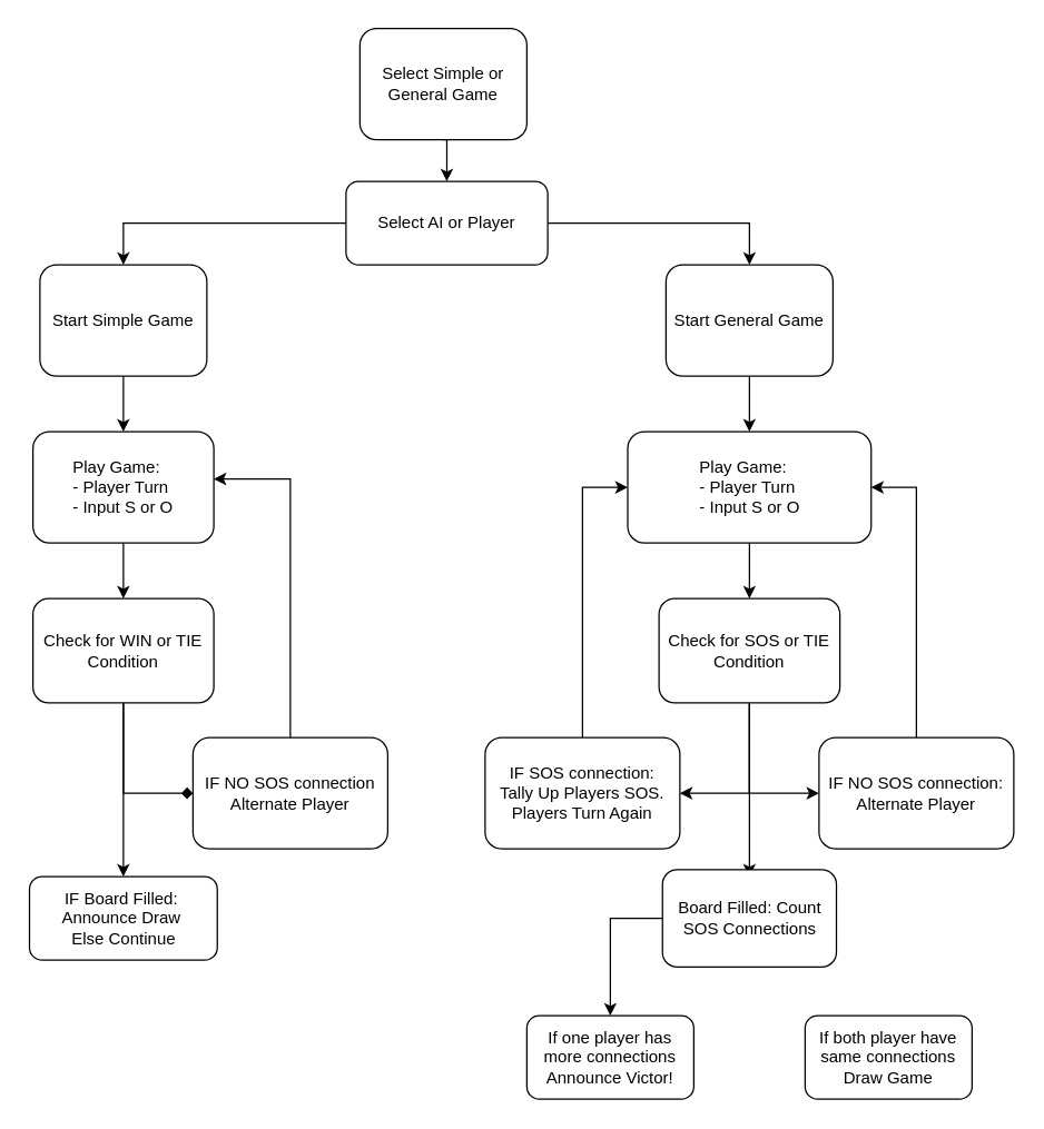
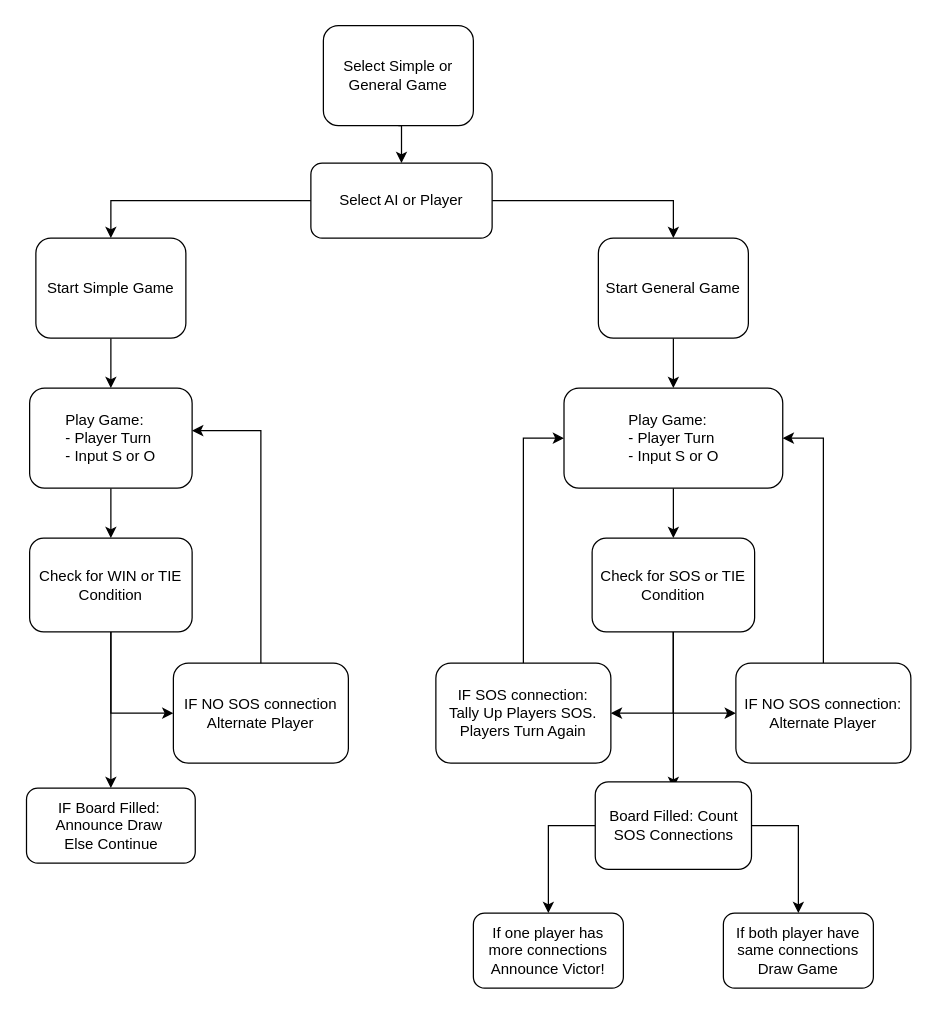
  <mxCell id="0" />
  <mxCell id="1" parent="0" />
  <mxCell id="2" value="Select Simple or General Game" style="rounded=1;whiteSpace=wrap;html=1;" vertex="1" parent="1"><mxGeometry x="258" y="20" width="120" height="80" as="geometry" /></mxCell>
  <mxCell id="3" style="edgeStyle=orthogonalEdgeStyle;rounded=0;orthogonalLoop=1;jettySize=auto;html=1;exitX=0.5;exitY=1;exitDx=0;exitDy=0;entryX=0.5;entryY=0;entryDx=0;entryDy=0;" edge="1" parent="1" source="4" target="8"><mxGeometry relative="1" as="geometry" /></mxCell>
  <mxCell id="4" value="Start Simple Game" style="rounded=1;whiteSpace=wrap;html=1;" vertex="1" parent="1"><mxGeometry x="28" y="190" width="120" height="80" as="geometry" /></mxCell>
  <mxCell id="5" style="edgeStyle=orthogonalEdgeStyle;rounded=0;orthogonalLoop=1;jettySize=auto;html=1;exitX=0.5;exitY=1;exitDx=0;exitDy=0;entryX=0.5;entryY=0;entryDx=0;entryDy=0;" edge="1" parent="1" source="6" target="13"><mxGeometry relative="1" as="geometry" /></mxCell>
  <mxCell id="6" value="Start General Game" style="rounded=1;whiteSpace=wrap;html=1;" vertex="1" parent="1"><mxGeometry x="478" y="190" width="120" height="80" as="geometry" /></mxCell>
  <mxCell id="7" value="" style="edgeStyle=orthogonalEdgeStyle;rounded=0;orthogonalLoop=1;jettySize=auto;html=1;" edge="1" parent="1" source="8" target="11"><mxGeometry relative="1" as="geometry" /></mxCell>
  <mxCell id="8" value="&lt;div style=&quot;text-align: left;&quot;&gt;Play Game:&lt;/div&gt;&lt;div style=&quot;text-align: left;&quot;&gt;- Player Turn&lt;/div&gt;&lt;div style=&quot;text-align: left;&quot;&gt;- Input S or O&lt;/div&gt;" style="rounded=1;whiteSpace=wrap;html=1;" vertex="1" parent="1"><mxGeometry x="23" y="310" width="130" height="80" as="geometry" /></mxCell>
- <mxCell id="9" style="edgeStyle=orthogonalEdgeStyle;rounded=0;orthogonalLoop=1;jettySize=auto;html=1;exitX=0.5;exitY=1;exitDx=0;exitDy=0;entryX=0;entryY=0.5;entryDx=0;entryDy=0;endArrow=diamond;" edge="1" parent="1" source="11" target="14"><mxGeometry relative="1" as="geometry" /></mxCell>
+ <mxCell id="9" style="edgeStyle=orthogonalEdgeStyle;rounded=0;orthogonalLoop=1;jettySize=auto;html=1;exitX=0.5;exitY=1;exitDx=0;exitDy=0;entryX=0;entryY=0.5;entryDx=0;entryDy=0;" edge="1" parent="1" source="11" target="14"><mxGeometry relative="1" as="geometry" /></mxCell>
  <mxCell id="10" style="edgeStyle=orthogonalEdgeStyle;rounded=0;orthogonalLoop=1;jettySize=auto;html=1;exitX=0.5;exitY=1;exitDx=0;exitDy=0;entryX=0.5;entryY=0;entryDx=0;entryDy=0;" edge="1" parent="1" source="11" target="16"><mxGeometry relative="1" as="geometry" /></mxCell>
  <mxCell id="11" value="&lt;div style=&quot;&quot;&gt;Check for WIN or TIE Condition&lt;/div&gt;" style="rounded=1;whiteSpace=wrap;html=1;align=center;" vertex="1" parent="1"><mxGeometry x="23" y="430" width="130" height="75" as="geometry" /></mxCell>
  <mxCell id="12" style="edgeStyle=orthogonalEdgeStyle;rounded=0;orthogonalLoop=1;jettySize=auto;html=1;exitX=0.5;exitY=1;exitDx=0;exitDy=0;entryX=0.5;entryY=0;entryDx=0;entryDy=0;" edge="1" parent="1" source="13" target="20"><mxGeometry relative="1" as="geometry" /></mxCell>
  <mxCell id="13" value="&lt;div style=&quot;text-align: left;&quot;&gt;Play Game:&lt;/div&gt;&lt;div style=&quot;text-align: left;&quot;&gt;- Player Turn&lt;/div&gt;&lt;div style=&quot;text-align: left;&quot;&gt;- Input S or O&lt;/div&gt;" style="rounded=1;whiteSpace=wrap;html=1;" vertex="1" parent="1"><mxGeometry x="450.5" y="310" width="175" height="80" as="geometry" /></mxCell>
  <mxCell id="14" value="IF NO SOS connection&lt;div&gt;Alternate Player&lt;/div&gt;" style="rounded=1;whiteSpace=wrap;html=1;" vertex="1" parent="1"><mxGeometry x="138" y="530" width="140" height="80" as="geometry" /></mxCell>
  <mxCell id="15" style="edgeStyle=orthogonalEdgeStyle;rounded=0;orthogonalLoop=1;jettySize=auto;html=1;exitX=0.5;exitY=0;exitDx=0;exitDy=0;entryX=1;entryY=0.425;entryDx=0;entryDy=0;entryPerimeter=0;" edge="1" parent="1" source="14" target="8"><mxGeometry relative="1" as="geometry" /></mxCell>
  <mxCell id="16" value="IF Board Filled:&amp;nbsp;&lt;div&gt;Announce Draw&amp;nbsp;&lt;div&gt;Else Continue&lt;/div&gt;&lt;/div&gt;" style="rounded=1;whiteSpace=wrap;html=1;" vertex="1" parent="1"><mxGeometry x="20.5" y="630" width="135" height="60" as="geometry" /></mxCell>
  <mxCell id="17" style="edgeStyle=orthogonalEdgeStyle;rounded=0;orthogonalLoop=1;jettySize=auto;html=1;exitX=0.5;exitY=1;exitDx=0;exitDy=0;entryX=0;entryY=0.5;entryDx=0;entryDy=0;" edge="1" source="20" target="24" parent="1"><mxGeometry relative="1" as="geometry" /></mxCell>
  <mxCell id="18" style="edgeStyle=orthogonalEdgeStyle;rounded=0;orthogonalLoop=1;jettySize=auto;html=1;exitX=0.5;exitY=1;exitDx=0;exitDy=0;entryX=1;entryY=0.5;entryDx=0;entryDy=0;" edge="1" source="20" target="22" parent="1"><mxGeometry relative="1" as="geometry"><Array as="points"><mxPoint x="538" y="570" /></Array></mxGeometry></mxCell>
  <mxCell id="19" style="edgeStyle=orthogonalEdgeStyle;rounded=0;orthogonalLoop=1;jettySize=auto;html=1;exitX=0.5;exitY=1;exitDx=0;exitDy=0;" edge="1" parent="1" source="20"><mxGeometry relative="1" as="geometry"><mxPoint x="538" y="630" as="targetPoint" /></mxGeometry></mxCell>
  <mxCell id="20" value="&lt;div style=&quot;&quot;&gt;Check for SOS or TIE Condition&lt;/div&gt;" style="rounded=1;whiteSpace=wrap;html=1;align=center;" vertex="1" parent="1"><mxGeometry x="473" y="430" width="130" height="75" as="geometry" /></mxCell>
  <mxCell id="21" style="edgeStyle=orthogonalEdgeStyle;rounded=0;orthogonalLoop=1;jettySize=auto;html=1;exitX=0.5;exitY=0;exitDx=0;exitDy=0;entryX=0;entryY=0.5;entryDx=0;entryDy=0;" edge="1" parent="1" source="22" target="13"><mxGeometry relative="1" as="geometry" /></mxCell>
  <mxCell id="22" value="IF SOS connection:&lt;div&gt;Tally Up Players SOS.&lt;/div&gt;&lt;div&gt;Players Turn Again&lt;/div&gt;" style="rounded=1;whiteSpace=wrap;html=1;" vertex="1" parent="1"><mxGeometry x="348" y="530" width="140" height="80" as="geometry" /></mxCell>
  <mxCell id="23" style="edgeStyle=orthogonalEdgeStyle;rounded=0;orthogonalLoop=1;jettySize=auto;html=1;exitX=0.5;exitY=0;exitDx=0;exitDy=0;entryX=1;entryY=0.5;entryDx=0;entryDy=0;" edge="1" parent="1" source="24" target="13"><mxGeometry relative="1" as="geometry" /></mxCell>
  <mxCell id="24" value="IF NO SOS connection:&lt;div&gt;Alternate Player&lt;/div&gt;" style="rounded=1;whiteSpace=wrap;html=1;" vertex="1" parent="1"><mxGeometry x="588" y="530" width="140" height="80" as="geometry" /></mxCell>
  <mxCell id="25" style="edgeStyle=orthogonalEdgeStyle;rounded=0;orthogonalLoop=1;jettySize=auto;html=1;exitX=0;exitY=0.5;exitDx=0;exitDy=0;" edge="1" parent="1" source="27" target="28"><mxGeometry relative="1" as="geometry" /></mxCell>
+ <mxCell id="26" style="edgeStyle=orthogonalEdgeStyle;rounded=0;orthogonalLoop=1;jettySize=auto;html=1;exitX=1;exitY=0.5;exitDx=0;exitDy=0;entryX=0.5;entryY=0;entryDx=0;entryDy=0;" edge="1" parent="1" source="27" target="29"><mxGeometry relative="1" as="geometry" /></mxCell>
  <mxCell id="27" value="Board Filled: Count SOS Connections" style="rounded=1;whiteSpace=wrap;html=1;align=center;" vertex="1" parent="1"><mxGeometry x="475.5" y="625" width="125" height="70" as="geometry" /></mxCell>
  <mxCell id="28" value="If one player has more connections Announce Victor!" style="rounded=1;whiteSpace=wrap;html=1;" vertex="1" parent="1"><mxGeometry x="378" y="730" width="120" height="60" as="geometry" /></mxCell>
  <mxCell id="29" value="If both player have same connections Draw Game" style="rounded=1;whiteSpace=wrap;html=1;" vertex="1" parent="1"><mxGeometry x="578" y="730" width="120" height="60" as="geometry" /></mxCell>
  <mxCell id="30" value="" style="edgeStyle=orthogonalEdgeStyle;rounded=0;orthogonalLoop=1;jettySize=auto;html=1;exitX=0.5;exitY=1;exitDx=0;exitDy=0;entryX=0.5;entryY=0;entryDx=0;entryDy=0;" edge="1" parent="1" source="2" target="33"><mxGeometry relative="1" as="geometry"><mxPoint x="318" y="110" as="sourcePoint" /><mxPoint x="538" y="190" as="targetPoint" /><Array as="points" /></mxGeometry></mxCell>
  <mxCell id="31" style="edgeStyle=orthogonalEdgeStyle;rounded=0;orthogonalLoop=1;jettySize=auto;html=1;exitX=1;exitY=0.5;exitDx=0;exitDy=0;entryX=0.5;entryY=0;entryDx=0;entryDy=0;" edge="1" parent="1" source="33" target="6"><mxGeometry relative="1" as="geometry" /></mxCell>
  <mxCell id="32" style="edgeStyle=orthogonalEdgeStyle;rounded=0;orthogonalLoop=1;jettySize=auto;html=1;exitX=0;exitY=0.5;exitDx=0;exitDy=0;entryX=0.5;entryY=0;entryDx=0;entryDy=0;" edge="1" parent="1" source="33" target="4"><mxGeometry relative="1" as="geometry" /></mxCell>
  <mxCell id="33" value="Select AI or Player" style="whiteSpace=wrap;html=1;rounded=1;" vertex="1" parent="1"><mxGeometry x="248" y="130" width="145" height="60" as="geometry" /></mxCell>
